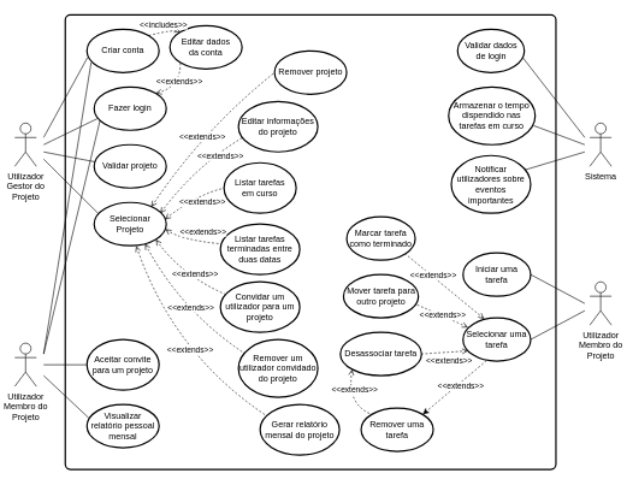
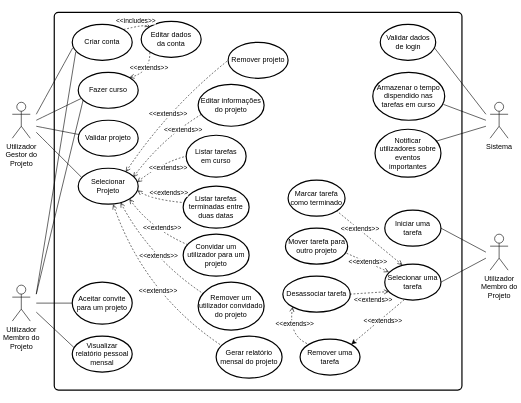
  <mxCell id="0" />
  <mxCell id="1" parent="0" />
  <mxCell id="2" value="Utilizador&lt;div&gt;Gestor do&lt;/div&gt;&lt;div&gt;Projeto&lt;/div&gt;" style="shape=umlActor;verticalLabelPosition=bottom;verticalAlign=top;html=1;" parent="1" vertex="1"><mxGeometry x="20" y="170" width="30" height="60" as="geometry" /></mxCell>
  <mxCell id="3" value="" style="rounded=1;whiteSpace=wrap;html=1;absoluteArcSize=1;arcSize=14;strokeWidth=2;" parent="1" vertex="1"><mxGeometry x="90" y="20" width="680" height="630" as="geometry" /></mxCell>
  <mxCell id="4" value="Utilizador&lt;div&gt;Membro do&lt;/div&gt;&lt;div&gt;Projeto&lt;/div&gt;" style="shape=umlActor;verticalLabelPosition=bottom;verticalAlign=top;html=1;" parent="1" vertex="1"><mxGeometry x="20" y="475" width="30" height="60" as="geometry" /></mxCell>
  <mxCell id="5" value="Sistema" style="shape=umlActor;verticalLabelPosition=bottom;verticalAlign=top;html=1;" parent="1" vertex="1"><mxGeometry x="817" y="170" width="30" height="60" as="geometry" /></mxCell>
  <mxCell id="6" value="Criar conta" style="strokeWidth=2;html=1;shape=mxgraph.flowchart.start_1;whiteSpace=wrap;" parent="1" vertex="1"><mxGeometry x="120" y="40" width="100" height="60" as="geometry" /></mxCell>
- <mxCell id="7" value="Fazer login" style="strokeWidth=2;html=1;shape=mxgraph.flowchart.start_1;whiteSpace=wrap;" parent="1" vertex="1"><mxGeometry x="130" y="120" width="100" height="60" as="geometry" /></mxCell>
+ <mxCell id="7" value="Fazer curso" style="strokeWidth=2;html=1;shape=mxgraph.flowchart.start_1;whiteSpace=wrap;" parent="1" vertex="1"><mxGeometry x="130" y="120" width="100" height="60" as="geometry" /></mxCell>
  <mxCell id="8" value="Editar dados&lt;div&gt;da conta&lt;/div&gt;" style="strokeWidth=2;html=1;shape=mxgraph.flowchart.start_1;whiteSpace=wrap;" parent="1" vertex="1"><mxGeometry x="235" y="35" width="100" height="60" as="geometry" /></mxCell>
  <mxCell id="9" value="Validar projeto" style="strokeWidth=2;html=1;shape=mxgraph.flowchart.start_1;whiteSpace=wrap;" parent="1" vertex="1"><mxGeometry x="130" y="200" width="100" height="60" as="geometry" /></mxCell>
  <mxCell id="10" value="Editar informações do projeto" style="strokeWidth=2;html=1;shape=mxgraph.flowchart.start_1;whiteSpace=wrap;" parent="1" vertex="1"><mxGeometry x="330" y="140" width="110" height="70" as="geometry" /></mxCell>
  <mxCell id="11" value="Remover projeto" style="strokeWidth=2;html=1;shape=mxgraph.flowchart.start_1;whiteSpace=wrap;" parent="1" vertex="1"><mxGeometry x="380" y="70" width="100" height="60" as="geometry" /></mxCell>
  <mxCell id="12" value="Listar tarefas&lt;div&gt;em curso&lt;/div&gt;" style="strokeWidth=2;html=1;shape=mxgraph.flowchart.start_1;whiteSpace=wrap;" parent="1" vertex="1"><mxGeometry x="310" y="225" width="100" height="70" as="geometry" /></mxCell>
  <mxCell id="13" value="Listar tarefas terminadas entre duas datas" style="strokeWidth=2;html=1;shape=mxgraph.flowchart.start_1;whiteSpace=wrap;" parent="1" vertex="1"><mxGeometry x="305" y="310" width="110" height="70" as="geometry" /></mxCell>
  <mxCell id="14" value="Convidar um utilizador para um projeto" style="strokeWidth=2;html=1;shape=mxgraph.flowchart.start_1;whiteSpace=wrap;" parent="1" vertex="1"><mxGeometry x="305" y="390" width="110" height="70" as="geometry" /></mxCell>
  <mxCell id="15" value="Remover um utilizador convidado do projeto" style="strokeWidth=2;html=1;shape=mxgraph.flowchart.start_1;whiteSpace=wrap;" parent="1" vertex="1"><mxGeometry x="330" y="470" width="110" height="80" as="geometry" /></mxCell>
  <mxCell id="16" value="Gerar relatório mensal do projeto" style="strokeWidth=2;html=1;shape=mxgraph.flowchart.start_1;whiteSpace=wrap;" parent="1" vertex="1"><mxGeometry x="360" y="560" width="110" height="70" as="geometry" /></mxCell>
  <mxCell id="17" value="Iniciar uma tarefa" style="strokeWidth=2;html=1;shape=mxgraph.flowchart.start_1;whiteSpace=wrap;" parent="1" vertex="1"><mxGeometry x="641.25" y="350" width="93.75" height="60" as="geometry" /></mxCell>
  <mxCell id="18" value="Marcar tarefa como terminado" style="strokeWidth=2;html=1;shape=mxgraph.flowchart.start_1;whiteSpace=wrap;" parent="1" vertex="1"><mxGeometry x="480.01" y="300" width="95" height="60" as="geometry" /></mxCell>
  <mxCell id="19" value="Mover tarefa para outro projeto" style="strokeWidth=2;html=1;shape=mxgraph.flowchart.start_1;whiteSpace=wrap;" parent="1" vertex="1"><mxGeometry x="475.63" y="380" width="103.75" height="60" as="geometry" /></mxCell>
  <mxCell id="20" value="Remover uma tarefa" style="strokeWidth=2;html=1;shape=mxgraph.flowchart.start_1;whiteSpace=wrap;" parent="1" vertex="1"><mxGeometry x="500" y="565" width="100" height="60" as="geometry" /></mxCell>
  <mxCell id="21" value="Aceitar convite para um projeto" style="strokeWidth=2;html=1;shape=mxgraph.flowchart.start_1;whiteSpace=wrap;" parent="1" vertex="1"><mxGeometry x="120" y="470" width="100" height="70" as="geometry" /></mxCell>
  <mxCell id="22" value="Visualizar relatório pessoal mensal" style="strokeWidth=2;html=1;shape=mxgraph.flowchart.start_1;whiteSpace=wrap;" parent="1" vertex="1"><mxGeometry x="120" y="560" width="100" height="60" as="geometry" /></mxCell>
  <mxCell id="23" value="Validar dados&lt;div&gt;de login&lt;/div&gt;" style="strokeWidth=2;html=1;shape=mxgraph.flowchart.start_1;whiteSpace=wrap;" parent="1" vertex="1"><mxGeometry x="633.75" y="40" width="92.5" height="60" as="geometry" /></mxCell>
  <mxCell id="24" value="Armazenar o tempo dispendido nas tarefas em curso" style="strokeWidth=2;html=1;shape=mxgraph.flowchart.start_1;whiteSpace=wrap;" parent="1" vertex="1"><mxGeometry x="621.25" y="120" width="120" height="80" as="geometry" /></mxCell>
  <mxCell id="25" value="Notificar utilizadores sobre eventos importantes" style="strokeWidth=2;html=1;shape=mxgraph.flowchart.start_1;whiteSpace=wrap;" parent="1" vertex="1"><mxGeometry x="625" y="215" width="110" height="80" as="geometry" /></mxCell>
  <mxCell id="26" value="Utilizador&lt;div&gt;Membro do&lt;/div&gt;&lt;div&gt;Projeto&lt;/div&gt;" style="shape=umlActor;verticalLabelPosition=bottom;verticalAlign=top;html=1;" parent="1" vertex="1"><mxGeometry x="817" y="390" width="30" height="60" as="geometry" /></mxCell>
  <mxCell id="27" value="" style="endArrow=none;html=1;rounded=0;entryX=0.008;entryY=0.653;entryDx=0;entryDy=0;entryPerimeter=0;curved=1;" edge="1" parent="1" target="6"><mxGeometry width="50" height="50" relative="1" as="geometry"><mxPoint x="60" y="190" as="sourcePoint" /><mxPoint x="130" y="150" as="targetPoint" /></mxGeometry></mxCell>
  <mxCell id="28" value="" style="endArrow=none;html=1;rounded=0;curved=1;entryX=0.047;entryY=0.729;entryDx=0;entryDy=0;entryPerimeter=0;" edge="1" parent="1" target="7"><mxGeometry width="50" height="50" relative="1" as="geometry"><mxPoint x="60" y="200" as="sourcePoint" /><mxPoint x="136" y="95" as="targetPoint" /></mxGeometry></mxCell>
  <mxCell id="29" value="" style="endArrow=none;html=1;rounded=0;curved=1;entryX=0.017;entryY=0.398;entryDx=0;entryDy=0;entryPerimeter=0;" edge="1" parent="1" target="9"><mxGeometry width="50" height="50" relative="1" as="geometry"><mxPoint x="60" y="210" as="sourcePoint" /><mxPoint x="40" y="300" as="targetPoint" /></mxGeometry></mxCell>
  <mxCell id="30" value="" style="endArrow=none;html=1;rounded=0;entryX=0;entryY=0.5;entryDx=0;entryDy=0;entryPerimeter=0;" edge="1" parent="1" target="21"><mxGeometry width="50" height="50" relative="1" as="geometry"><mxPoint x="60" y="505" as="sourcePoint" /><mxPoint x="120" y="500" as="targetPoint" /></mxGeometry></mxCell>
  <mxCell id="31" value="" style="endArrow=none;html=1;rounded=0;entryX=0.026;entryY=0.313;entryDx=0;entryDy=0;entryPerimeter=0;" edge="1" parent="1" target="22"><mxGeometry width="50" height="50" relative="1" as="geometry"><mxPoint x="60" y="520" as="sourcePoint" /><mxPoint x="130" y="515" as="targetPoint" /></mxGeometry></mxCell>
  <mxCell id="32" value="" style="endArrow=none;html=1;rounded=0;exitX=0.979;exitY=0.659;exitDx=0;exitDy=0;exitPerimeter=0;" edge="1" parent="1" source="23"><mxGeometry width="50" height="50" relative="1" as="geometry"><mxPoint x="750" y="130" as="sourcePoint" /><mxPoint x="810" y="190" as="targetPoint" /></mxGeometry></mxCell>
  <mxCell id="33" value="" style="endArrow=none;html=1;rounded=0;exitX=0.981;exitY=0.668;exitDx=0;exitDy=0;exitPerimeter=0;" edge="1" parent="1" source="24"><mxGeometry width="50" height="50" relative="1" as="geometry"><mxPoint x="734" y="90" as="sourcePoint" /><mxPoint x="810" y="200" as="targetPoint" /></mxGeometry></mxCell>
  <mxCell id="34" value="" style="endArrow=none;html=1;rounded=0;exitX=0.936;exitY=0.245;exitDx=0;exitDy=0;exitPerimeter=0;" edge="1" parent="1" source="25"><mxGeometry width="50" height="50" relative="1" as="geometry"><mxPoint x="744" y="100" as="sourcePoint" /><mxPoint x="810" y="210" as="targetPoint" /></mxGeometry></mxCell>
  <mxCell id="35" value="Selecionar Projeto" style="strokeWidth=2;html=1;shape=mxgraph.flowchart.start_1;whiteSpace=wrap;" vertex="1" parent="1"><mxGeometry x="130" y="280" width="100" height="60" as="geometry" /></mxCell>
  <mxCell id="36" value="" style="endArrow=none;html=1;rounded=0;curved=1;entryX=0.06;entryY=0.26;entryDx=0;entryDy=0;entryPerimeter=0;" edge="1" parent="1" target="35"><mxGeometry width="50" height="50" relative="1" as="geometry"><mxPoint x="60" y="220" as="sourcePoint" /><mxPoint x="133" y="233" as="targetPoint" /></mxGeometry></mxCell>
  <mxCell id="37" value="" style="endArrow=none;html=1;rounded=0;dashed=1;exitX=0.583;exitY=1.005;exitDx=0;exitDy=0;exitPerimeter=0;curved=1;entryX=0.085;entryY=0.228;entryDx=0;entryDy=0;entryPerimeter=0;startArrow=open;startFill=0;" edge="1" parent="1" source="35" target="16"><mxGeometry width="50" height="50" relative="1" as="geometry"><mxPoint x="160" y="410" as="sourcePoint" /><mxPoint x="210" y="360" as="targetPoint" /><Array as="points"><mxPoint x="240" y="490" /></Array></mxGeometry></mxCell>
  <mxCell id="38" value="&amp;lt;&amp;lt;extends&amp;gt;&amp;gt;" style="edgeLabel;html=1;align=center;verticalAlign=middle;resizable=0;points=[];" vertex="1" connectable="0" parent="37"><mxGeometry x="0.11" y="17" relative="1" as="geometry"><mxPoint as="offset" /></mxGeometry></mxCell>
  <mxCell id="39" value="" style="endArrow=none;html=1;rounded=0;entryX=0.06;entryY=0.246;entryDx=0;entryDy=0;entryPerimeter=0;exitX=0.855;exitY=0.855;exitDx=0;exitDy=0;exitPerimeter=0;curved=1;dashed=1;startArrow=open;startFill=0;" edge="1" parent="1" source="35" target="14"><mxGeometry width="50" height="50" relative="1" as="geometry"><mxPoint x="216" y="341" as="sourcePoint" /><mxPoint x="340" y="530" as="targetPoint" /><Array as="points"><mxPoint x="250" y="380" /></Array></mxGeometry></mxCell>
  <mxCell id="40" value="&amp;lt;&amp;lt;extends&amp;gt;&amp;gt;" style="edgeLabel;html=1;align=center;verticalAlign=middle;resizable=0;points=[];" vertex="1" connectable="0" parent="39"><mxGeometry x="0.058" y="8" relative="1" as="geometry"><mxPoint x="10" y="4" as="offset" /></mxGeometry></mxCell>
  <mxCell id="41" value="" style="endArrow=none;html=1;rounded=0;exitX=0.706;exitY=0.953;exitDx=0;exitDy=0;exitPerimeter=0;curved=1;dashed=1;entryX=0.069;entryY=0.233;entryDx=0;entryDy=0;entryPerimeter=0;startFill=0;startArrow=open;" edge="1" parent="1" source="35" target="15"><mxGeometry width="50" height="50" relative="1" as="geometry"><mxPoint x="250" y="440" as="sourcePoint" /><mxPoint x="300" y="390" as="targetPoint" /><Array as="points"><mxPoint x="250" y="430" /></Array></mxGeometry></mxCell>
  <mxCell id="42" value="&amp;lt;&amp;lt;extends&amp;gt;&amp;gt;" style="edgeLabel;html=1;align=center;verticalAlign=middle;resizable=0;points=[];" vertex="1" connectable="0" parent="41"><mxGeometry x="0.087" y="11" relative="1" as="geometry"><mxPoint as="offset" /></mxGeometry></mxCell>
  <mxCell id="43" value="" style="endArrow=none;html=1;rounded=0;entryX=0.006;entryY=0.391;entryDx=0;entryDy=0;entryPerimeter=0;exitX=0.988;exitY=0.617;exitDx=0;exitDy=0;exitPerimeter=0;dashed=1;curved=1;startFill=0;startArrow=open;" edge="1" parent="1" source="35" target="13"><mxGeometry width="50" height="50" relative="1" as="geometry"><mxPoint x="226" y="351" as="sourcePoint" /><mxPoint x="350" y="540" as="targetPoint" /><Array as="points"><mxPoint x="250" y="332" /></Array></mxGeometry></mxCell>
  <mxCell id="44" value="&amp;lt;&amp;lt;extends&amp;gt;&amp;gt;" style="edgeLabel;html=1;align=center;verticalAlign=middle;resizable=0;points=[];" vertex="1" connectable="0" parent="43"><mxGeometry x="-0.246" relative="1" as="geometry"><mxPoint x="25" y="-12" as="offset" /></mxGeometry></mxCell>
  <mxCell id="45" value="" style="endArrow=none;html=1;rounded=0;entryX=0;entryY=0.5;entryDx=0;entryDy=0;entryPerimeter=0;exitX=0.793;exitY=0.103;exitDx=0;exitDy=0;exitPerimeter=0;curved=1;dashed=1;startArrow=open;startFill=0;" edge="1" parent="1" source="35" target="11"><mxGeometry width="50" height="50" relative="1" as="geometry"><mxPoint x="230" y="320" as="sourcePoint" /><mxPoint x="297" y="337" as="targetPoint" /><Array as="points"><mxPoint x="280" y="180" /></Array></mxGeometry></mxCell>
  <mxCell id="46" value="&amp;lt;&amp;lt;extends&amp;gt;&amp;gt;" style="edgeLabel;html=1;align=center;verticalAlign=middle;resizable=0;points=[];" vertex="1" connectable="0" parent="45"><mxGeometry x="0.268" y="-3" relative="1" as="geometry"><mxPoint x="-29" y="29" as="offset" /></mxGeometry></mxCell>
  <mxCell id="47" value="" style="endArrow=none;html=1;rounded=0;entryX=0.043;entryY=0.723;entryDx=0;entryDy=0;entryPerimeter=0;exitX=0.917;exitY=0.251;exitDx=0;exitDy=0;exitPerimeter=0;curved=1;dashed=1;startFill=0;startArrow=open;" edge="1" parent="1" source="35" target="10"><mxGeometry width="50" height="50" relative="1" as="geometry"><mxPoint x="240" y="330" as="sourcePoint" /><mxPoint x="307" y="347" as="targetPoint" /><Array as="points"><mxPoint x="270" y="230" /></Array></mxGeometry></mxCell>
  <mxCell id="48" value="&amp;lt;&amp;lt;extends&amp;gt;&amp;gt;" style="edgeLabel;html=1;align=center;verticalAlign=middle;resizable=0;points=[];" vertex="1" connectable="0" parent="47"><mxGeometry x="0.471" y="-4" relative="1" as="geometry"><mxPoint x="3" as="offset" /></mxGeometry></mxCell>
  <mxCell id="49" value="" style="endArrow=none;html=1;rounded=0;entryX=0;entryY=0.5;entryDx=0;entryDy=0;entryPerimeter=0;exitX=0.982;exitY=0.39;exitDx=0;exitDy=0;exitPerimeter=0;curved=1;dashed=1;startArrow=open;startFill=0;" edge="1" parent="1" source="35" target="12"><mxGeometry width="50" height="50" relative="1" as="geometry"><mxPoint x="250" y="340" as="sourcePoint" /><mxPoint x="317" y="357" as="targetPoint" /><Array as="points"><mxPoint x="270" y="270" /></Array></mxGeometry></mxCell>
  <mxCell id="50" value="&amp;lt;&amp;lt;extends&amp;gt;&amp;gt;" style="edgeLabel;html=1;align=center;verticalAlign=middle;resizable=0;points=[];" vertex="1" connectable="0" parent="49"><mxGeometry x="0.496" relative="1" as="geometry"><mxPoint x="-7" y="14" as="offset" /></mxGeometry></mxCell>
  <mxCell id="51" value="Selecionar uma tarefa" style="strokeWidth=2;html=1;shape=mxgraph.flowchart.start_1;whiteSpace=wrap;" vertex="1" parent="1"><mxGeometry x="641.25" y="440" width="93.75" height="60" as="geometry" /></mxCell>
  <mxCell id="52" value="Desassociar tarefa" style="strokeWidth=2;html=1;shape=mxgraph.flowchart.start_1;whiteSpace=wrap;" vertex="1" parent="1"><mxGeometry x="471.25" y="460" width="112.5" height="60" as="geometry" /></mxCell>
  <mxCell id="53" value="" style="endArrow=none;html=1;rounded=0;exitX=0.313;exitY=0.023;exitDx=0;exitDy=0;exitPerimeter=0;entryX=0.855;entryY=0.855;entryDx=0;entryDy=0;entryPerimeter=0;curved=1;dashed=1;startFill=0;startArrow=open;" edge="1" parent="1" source="51" target="18"><mxGeometry width="50" height="50" relative="1" as="geometry"><mxPoint x="610" y="400" as="sourcePoint" /><mxPoint x="660" y="350" as="targetPoint" /></mxGeometry></mxCell>
  <mxCell id="54" value="&amp;lt;&amp;lt;extends&amp;gt;&amp;gt;" style="edgeLabel;html=1;align=center;verticalAlign=middle;resizable=0;points=[];" vertex="1" connectable="0" parent="53"><mxGeometry x="0.059" relative="1" as="geometry"><mxPoint x="-13" y="-13" as="offset" /></mxGeometry></mxCell>
  <mxCell id="55" value="" style="endArrow=none;html=1;rounded=0;exitX=0.073;exitY=0.217;exitDx=0;exitDy=0;exitPerimeter=0;entryX=0.972;entryY=0.688;entryDx=0;entryDy=0;entryPerimeter=0;curved=1;dashed=1;startArrow=open;startFill=0;" edge="1" parent="1" source="51" target="19"><mxGeometry width="50" height="50" relative="1" as="geometry"><mxPoint x="681" y="451" as="sourcePoint" /><mxPoint x="594" y="376" as="targetPoint" /></mxGeometry></mxCell>
  <mxCell id="56" value="&amp;lt;&amp;lt;extends&amp;gt;&amp;gt;" style="edgeLabel;html=1;align=center;verticalAlign=middle;resizable=0;points=[];" vertex="1" connectable="0" parent="55"><mxGeometry x="-0.003" y="-1" relative="1" as="geometry"><mxPoint as="offset" /></mxGeometry></mxCell>
  <mxCell id="57" value="" style="endArrow=none;html=1;rounded=0;entryX=1;entryY=0.5;entryDx=0;entryDy=0;entryPerimeter=0;exitX=0.073;exitY=0.762;exitDx=0;exitDy=0;exitPerimeter=0;curved=1;dashed=1;startFill=0;startArrow=open;" edge="1" parent="1" source="51" target="52"><mxGeometry width="50" height="50" relative="1" as="geometry"><mxPoint x="830" y="570" as="sourcePoint" /><mxPoint x="604" y="386" as="targetPoint" /></mxGeometry></mxCell>
  <mxCell id="58" value="&amp;lt;&amp;lt;extends&amp;gt;&amp;gt;" style="edgeLabel;html=1;align=center;verticalAlign=middle;resizable=0;points=[];" vertex="1" connectable="0" parent="57"><mxGeometry x="-0.11" y="-1" relative="1" as="geometry"><mxPoint x="2" y="13" as="offset" /></mxGeometry></mxCell>
  <mxCell id="59" value="" style="endArrow=classic;html=1;rounded=0;entryX=0.855;entryY=0.145;entryDx=0;entryDy=0;entryPerimeter=0;exitX=0.344;exitY=0.992;exitDx=0;exitDy=0;exitPerimeter=0;curved=1;dashed=1;" edge="1" parent="1" source="51" target="20"><mxGeometry width="50" height="50" relative="1" as="geometry"><mxPoint x="820" y="540" as="sourcePoint" /><mxPoint x="660" y="560" as="targetPoint" /></mxGeometry></mxCell>
  <mxCell id="60" value="&amp;lt;&amp;lt;extends&amp;gt;&amp;gt;" style="edgeLabel;html=1;align=center;verticalAlign=middle;resizable=0;points=[];" vertex="1" connectable="0" parent="59"><mxGeometry x="-0.138" y="3" relative="1" as="geometry"><mxPoint as="offset" /></mxGeometry></mxCell>
  <mxCell id="61" value="" style="endArrow=none;html=1;rounded=0;exitX=0.145;exitY=0.855;exitDx=0;exitDy=0;exitPerimeter=0;entryX=0.145;entryY=0.145;entryDx=0;entryDy=0;entryPerimeter=0;curved=1;dashed=1;startArrow=open;startFill=0;endFill=0;" edge="1" parent="1" source="52" target="20"><mxGeometry width="50" height="50" relative="1" as="geometry"><mxPoint x="520" y="560" as="sourcePoint" /><mxPoint x="570" y="510" as="targetPoint" /><Array as="points"><mxPoint x="480" y="560" /></Array></mxGeometry></mxCell>
  <mxCell id="62" value="&amp;lt;&amp;lt;extends&amp;gt;&amp;gt;" style="edgeLabel;html=1;align=center;verticalAlign=middle;resizable=0;points=[];" vertex="1" connectable="0" parent="61"><mxGeometry x="-0.254" y="8" relative="1" as="geometry"><mxPoint y="-5" as="offset" /></mxGeometry></mxCell>
  <mxCell id="63" value="" style="endArrow=none;html=1;rounded=0;entryX=0.059;entryY=0.762;entryDx=0;entryDy=0;entryPerimeter=0;" edge="1" parent="1" target="6"><mxGeometry width="50" height="50" relative="1" as="geometry"><mxPoint x="60" y="490" as="sourcePoint" /><mxPoint x="30" y="350" as="targetPoint" /></mxGeometry></mxCell>
  <mxCell id="64" value="" style="endArrow=none;html=1;rounded=0;entryX=0.081;entryY=0.774;entryDx=0;entryDy=0;entryPerimeter=0;" edge="1" parent="1" target="7"><mxGeometry width="50" height="50" relative="1" as="geometry"><mxPoint x="60" y="490" as="sourcePoint" /><mxPoint x="20" y="110" as="targetPoint" /></mxGeometry></mxCell>
  <mxCell id="65" value="" style="endArrow=open;html=1;rounded=0;entryX=0.145;entryY=0.145;entryDx=0;entryDy=0;entryPerimeter=0;exitX=0.855;exitY=0.145;exitDx=0;exitDy=0;exitPerimeter=0;curved=1;dashed=1;endFill=0;" edge="1" parent="1" source="6" target="8"><mxGeometry width="50" height="50" relative="1" as="geometry"><mxPoint x="210" y="60" as="sourcePoint" /><mxPoint x="260" y="10" as="targetPoint" /><Array as="points"><mxPoint x="240" y="40" /></Array></mxGeometry></mxCell>
  <mxCell id="66" value="&amp;lt;&amp;lt;includes&amp;gt;&amp;gt;" style="edgeLabel;html=1;align=center;verticalAlign=middle;resizable=0;points=[];" vertex="1" connectable="0" parent="65"><mxGeometry x="0.338" y="-3" relative="1" as="geometry"><mxPoint x="-11" y="-11" as="offset" /></mxGeometry></mxCell>
  <mxCell id="67" value="" style="endArrow=none;html=1;rounded=0;entryX=0.145;entryY=0.855;entryDx=0;entryDy=0;entryPerimeter=0;exitX=0.855;exitY=0.145;exitDx=0;exitDy=0;exitPerimeter=0;curved=1;dashed=1;startArrow=open;startFill=0;" edge="1" parent="1" source="7" target="8"><mxGeometry width="50" height="50" relative="1" as="geometry"><mxPoint x="220" y="150" as="sourcePoint" /><mxPoint x="270" y="100" as="targetPoint" /><Array as="points"><mxPoint x="250" y="120" /></Array></mxGeometry></mxCell>
  <mxCell id="68" value="&amp;lt;&amp;lt;extends&amp;gt;&amp;gt;" style="edgeLabel;html=1;align=center;verticalAlign=middle;resizable=0;points=[];" vertex="1" connectable="0" parent="67"><mxGeometry x="0.28" y="2" relative="1" as="geometry"><mxPoint as="offset" /></mxGeometry></mxCell>
  <mxCell id="69" value="" style="endArrow=none;html=1;rounded=0;exitX=1;exitY=0.5;exitDx=0;exitDy=0;exitPerimeter=0;" edge="1" parent="1" source="17"><mxGeometry width="50" height="50" relative="1" as="geometry"><mxPoint x="770" y="430" as="sourcePoint" /><mxPoint x="810" y="420" as="targetPoint" /></mxGeometry></mxCell>
  <mxCell id="70" value="" style="endArrow=none;html=1;rounded=0;exitX=1;exitY=0.5;exitDx=0;exitDy=0;exitPerimeter=0;" edge="1" parent="1" source="51"><mxGeometry width="50" height="50" relative="1" as="geometry"><mxPoint x="745" y="390" as="sourcePoint" /><mxPoint x="810" y="430" as="targetPoint" /></mxGeometry></mxCell>
